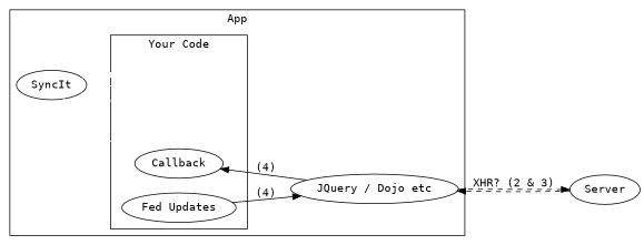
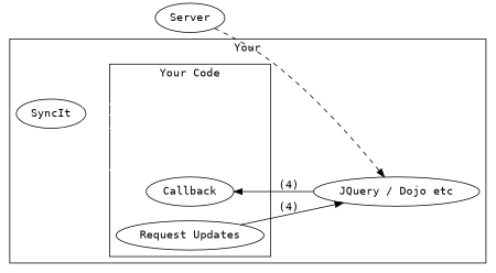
  digraph {
    fontname="DejaVu Sans Mono"
    rankdir=LR
    node [fontname="DejaVu Sans Mono"]
    edge [fontname="DejaVu Sans Mono"]
-   n1 [label="Fed Updates" rank=1]
+   n1 [label="Request Updates" rank=1]
    n2 [label=Callback]
    n3 [color=white fontcolor=white label=Callback]
    n4 [color=white fontcolor=white label="Fed listener"]
    n5 [label="JQuery / Dojo etc"]
    SyncIt
    Server
    subgraph cluster_1 {
-     label=App
+     label=Your
      n5
      SyncIt
      subgraph cluster_2 {
        label="Your Code"
        n1
        n2
        n3
        n4
      }
    }
    n1 -> n5 [label="(4)"]
    n2 -> SyncIt [color=white fontcolor=white]
    n5 -> n2 [label="(4)"]
-   n5 -> Server [label="XHR? (2 & 3)" style=dashed]
    SyncIt -> n3 [color=white fontcolor=white]
    SyncIt -> n4 [color=white fontcolor=white]
    SyncIt -> n4 [color=white fontcolor=white]
    Server -> n5 [style=dashed]
  }
